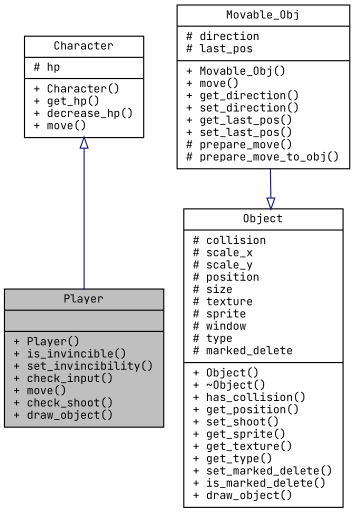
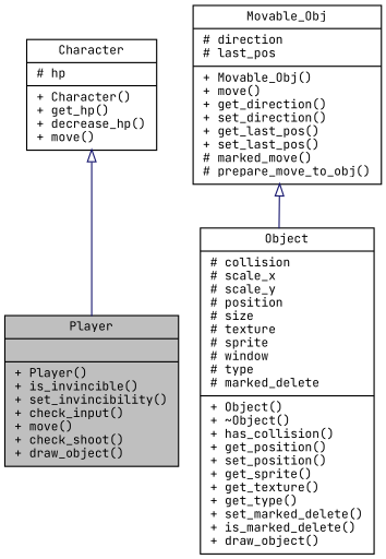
  digraph {
    fontname="JetBrains Mono"
    node [color=black fillcolor=white fontname="JetBrains Mono" fontsize=10 shape=record style=filled]
    edge [arrowtail=onormal color=midnightblue dir=back fontname="JetBrains Mono" fontsize=10 labelfontname=Helvetica labelfontsize=10 style=solid]
    n1 [fillcolor=grey75 fontcolor=black height=0.2 label="{Player\n||+ Player()\l+ is_invincible()\l+ set_invincibility()\l+ check_input()\l+ move()\l+ check_shoot()\l+ draw_object()\l}" width=0.4]
    n2 [height=0.2 label="{Character\n|# hp\l|+ Character()\l+ get_hp()\l+ decrease_hp()\l+ move()\l}" width=0.4]
-   n3 [height=0.2 label="{Movable_Obj\n|# direction\l# last_pos\l|+ Movable_Obj()\l+ move()\l+ get_direction()\l+ set_direction()\l+ get_last_pos()\l+ set_last_pos()\l# prepare_move()\l# prepare_move_to_obj()\l}" width=0.4]
-   n4 [height=0.2 label="{Object\n|# collision\l# scale_x\l# scale_y\l# position\l# size\l# texture\l# sprite\l# window\l# type\l# marked_delete\l|+ Object()\l+ ~Object()\l+ has_collision()\l+ get_position()\l+ set_shoot()\l+ get_sprite()\l+ get_texture()\l+ get_type()\l+ set_marked_delete()\l+ is_marked_delete()\l+ draw_object()\l}" width=0.4]
+   n3 [height=0.2 label="{Movable_Obj\n|# direction\l# last_pos\l|+ Movable_Obj()\l+ move()\l+ get_direction()\l+ set_direction()\l+ get_last_pos()\l+ set_last_pos()\l# marked_move()\l# prepare_move_to_obj()\l}" width=0.4]
+   n4 [height=0.2 label="{Object\n|# collision\l# scale_x\l# scale_y\l# position\l# size\l# texture\l# sprite\l# window\l# type\l# marked_delete\l|+ Object()\l+ ~Object()\l+ has_collision()\l+ get_position()\l+ set_position()\l+ get_sprite()\l+ get_texture()\l+ get_type()\l+ set_marked_delete()\l+ is_marked_delete()\l+ draw_object()\l}" width=0.4]
    n2 -> n1
-   n4 -> n3
+   n3 -> n4
  }
